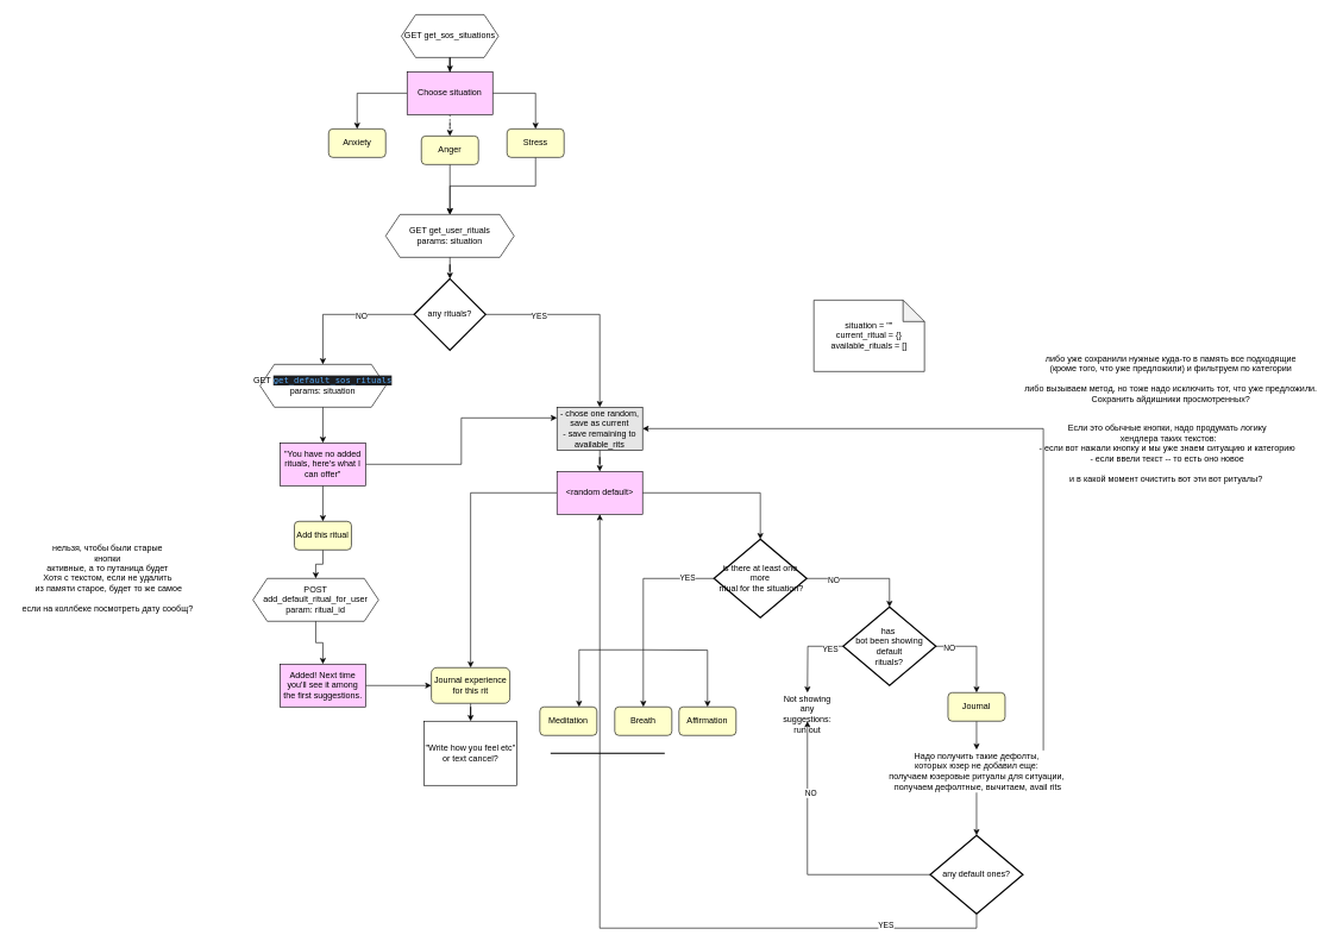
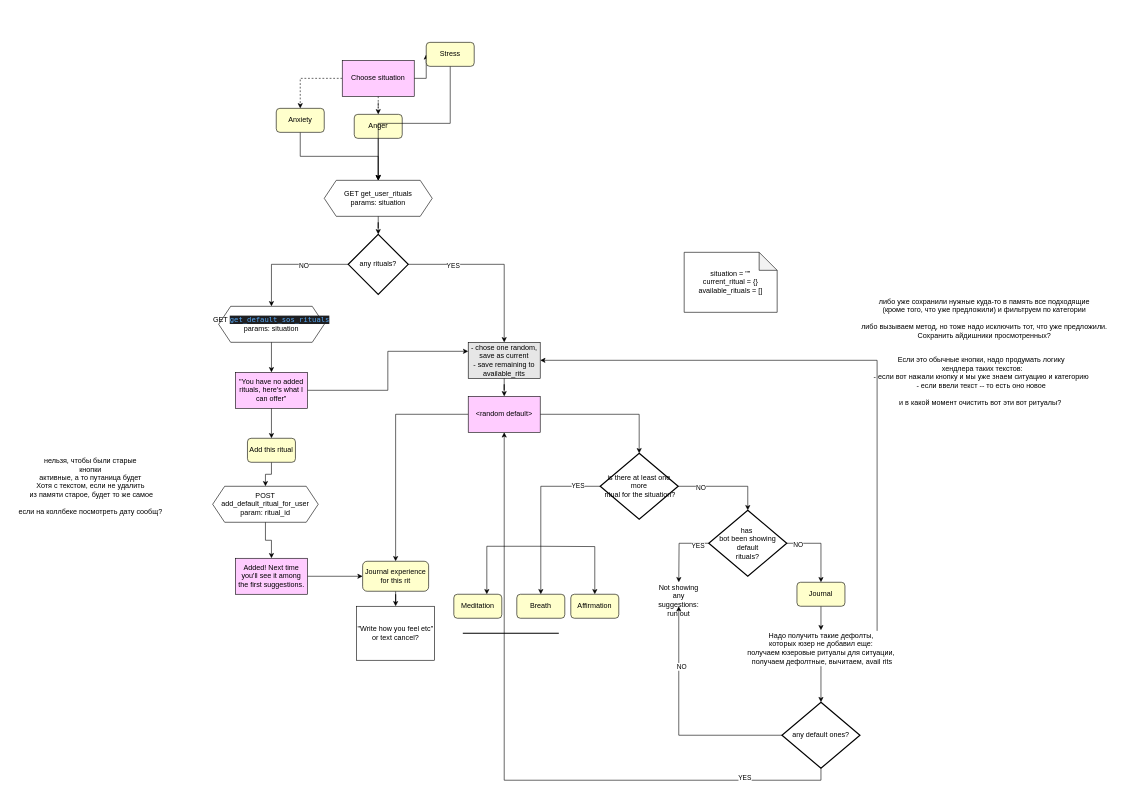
  <mxCell id="0" />
  <mxCell id="1" parent="0" />
  <mxCell id="2" style="edgeStyle=orthogonalEdgeStyle;rounded=0;orthogonalLoop=1;jettySize=auto;html=1;dashed=1;" edge="1" parent="1" source="5" target="9"><mxGeometry relative="1" as="geometry" /></mxCell>
  <mxCell id="3" style="edgeStyle=orthogonalEdgeStyle;rounded=0;orthogonalLoop=1;jettySize=auto;html=1;" edge="1" parent="1" source="5" target="11"><mxGeometry relative="1" as="geometry" /></mxCell>
- <mxCell id="4" style="edgeStyle=orthogonalEdgeStyle;rounded=0;orthogonalLoop=1;jettySize=auto;html=1;" edge="1" parent="1" source="5" target="7"><mxGeometry relative="1" as="geometry" /></mxCell>
+ <mxCell id="4" style="edgeStyle=orthogonalEdgeStyle;rounded=0;orthogonalLoop=1;jettySize=auto;html=1;dashed=1;" edge="1" parent="1" source="5" target="7"><mxGeometry relative="1" as="geometry" /></mxCell>
  <mxCell id="5" value="Choose situation" style="rounded=0;whiteSpace=wrap;html=1;fillColor=#FFCCFF;" vertex="1" parent="1"><mxGeometry x="570" y="100" width="120" height="60" as="geometry" /></mxCell>
+ <mxCell id="6" style="edgeStyle=orthogonalEdgeStyle;rounded=0;orthogonalLoop=1;jettySize=auto;html=1;" edge="1" parent="1" source="7" target="13"><mxGeometry relative="1" as="geometry" /></mxCell>
  <mxCell id="7" value="Anxiety" style="rounded=1;whiteSpace=wrap;html=1;fillColor=#FFFFCC;" vertex="1" parent="1"><mxGeometry x="460" y="180" width="80" height="40" as="geometry" /></mxCell>
  <mxCell id="8" style="edgeStyle=orthogonalEdgeStyle;rounded=0;orthogonalLoop=1;jettySize=auto;html=1;" edge="1" parent="1" source="9" target="13"><mxGeometry relative="1" as="geometry" /></mxCell>
  <mxCell id="9" value="Anger" style="rounded=1;whiteSpace=wrap;html=1;fillColor=#FFFFCC;" vertex="1" parent="1"><mxGeometry x="590" y="190" width="80" height="40" as="geometry" /></mxCell>
  <mxCell id="10" style="edgeStyle=orthogonalEdgeStyle;rounded=0;orthogonalLoop=1;jettySize=auto;html=1;" edge="1" parent="1" source="11" target="13"><mxGeometry relative="1" as="geometry" /></mxCell>
- <mxCell id="11" value="Stress" style="rounded=1;whiteSpace=wrap;html=1;fillColor=#FFFFCC;" vertex="1" parent="1"><mxGeometry x="710" y="180" width="80" height="40" as="geometry" /></mxCell>
+ <mxCell id="11" value="Stress" style="rounded=1;whiteSpace=wrap;html=1;fillColor=#FFFFCC;" vertex="1" parent="1"><mxGeometry x="710" y="70" width="80" height="40" as="geometry" /></mxCell>
  <mxCell id="12" style="edgeStyle=orthogonalEdgeStyle;rounded=0;orthogonalLoop=1;jettySize=auto;html=1;" edge="1" parent="1" source="13" target="20"><mxGeometry relative="1" as="geometry" /></mxCell>
  <mxCell id="13" value="GET get_user_rituals&lt;br&gt;params: situation" style="shape=hexagon;perimeter=hexagonPerimeter2;whiteSpace=wrap;html=1;fixedSize=1;fillColor=none;" vertex="1" parent="1"><mxGeometry x="540" y="300" width="180" height="60" as="geometry" /></mxCell>
- <mxCell id="14" style="edgeStyle=orthogonalEdgeStyle;rounded=0;orthogonalLoop=1;jettySize=auto;html=1;" edge="1" parent="1" source="15" target="5"><mxGeometry relative="1" as="geometry" /></mxCell>
- <mxCell id="15" value="GET get_sos_situations" style="shape=hexagon;perimeter=hexagonPerimeter2;whiteSpace=wrap;html=1;fixedSize=1;fillColor=none;" vertex="1" parent="1"><mxGeometry x="562" width="136" height="60" as="geometry" y="20" /></mxCell>
  <mxCell id="16" style="edgeStyle=orthogonalEdgeStyle;rounded=0;orthogonalLoop=1;jettySize=auto;html=1;" edge="1" parent="1" source="20" target="22"><mxGeometry relative="1" as="geometry" /></mxCell>
  <mxCell id="17" value="NO" style="edgeLabel;html=1;align=center;verticalAlign=middle;resizable=0;points=[];" vertex="1" connectable="0" parent="16"><mxGeometry x="-0.247" y="1" relative="1" as="geometry"><mxPoint as="offset" /></mxGeometry></mxCell>
  <mxCell id="18" style="edgeStyle=orthogonalEdgeStyle;rounded=0;orthogonalLoop=1;jettySize=auto;html=1;" edge="1" parent="1" source="20" target="65"><mxGeometry relative="1" as="geometry" /></mxCell>
  <mxCell id="19" value="YES" style="edgeLabel;html=1;align=center;verticalAlign=middle;resizable=0;points=[];" vertex="1" connectable="0" parent="18"><mxGeometry x="-0.487" y="-1" relative="1" as="geometry"><mxPoint as="offset" /></mxGeometry></mxCell>
  <mxCell id="20" value="any rituals?" style="strokeWidth=2;html=1;shape=mxgraph.flowchart.decision;whiteSpace=wrap;fillColor=none;" vertex="1" parent="1"><mxGeometry x="580" y="390" width="100" height="100" as="geometry" /></mxCell>
  <mxCell id="21" style="edgeStyle=orthogonalEdgeStyle;rounded=0;orthogonalLoop=1;jettySize=auto;html=1;" edge="1" parent="1" source="22" target="31"><mxGeometry relative="1" as="geometry" /></mxCell>
  <mxCell id="22" value="GET&amp;nbsp;&lt;span style=&quot;color: rgb(86 , 168 , 245) ; background-color: rgb(30 , 31 , 34) ; font-family: &amp;#34;jetbrains mono&amp;#34; , monospace&quot;&gt;get_default_sos_rituals&lt;/span&gt;&lt;br&gt;params: situation" style="shape=hexagon;perimeter=hexagonPerimeter2;whiteSpace=wrap;html=1;fixedSize=1;fillColor=none;" vertex="1" parent="1"><mxGeometry x="364" y="510" width="176" height="60" as="geometry" /></mxCell>
  <mxCell id="23" style="edgeStyle=orthogonalEdgeStyle;rounded=0;orthogonalLoop=1;jettySize=auto;html=1;" edge="1" parent="1" source="25" target="35"><mxGeometry relative="1" as="geometry" /></mxCell>
  <mxCell id="24" style="edgeStyle=orthogonalEdgeStyle;rounded=0;orthogonalLoop=1;jettySize=auto;html=1;" edge="1" parent="1" source="25" target="49"><mxGeometry relative="1" as="geometry" /></mxCell>
  <mxCell id="25" value="&amp;lt;random default&amp;gt;" style="rounded=0;whiteSpace=wrap;html=1;fillColor=#FFCCFF;" vertex="1" parent="1"><mxGeometry x="780" y="660" width="120" height="60" as="geometry" /></mxCell>
  <mxCell id="26" value="Meditation" style="rounded=1;whiteSpace=wrap;html=1;fillColor=#FFFFCC;" vertex="1" parent="1"><mxGeometry x="756" y="990" width="80" height="40" as="geometry" /></mxCell>
  <mxCell id="27" value="Breath" style="rounded=1;whiteSpace=wrap;html=1;fillColor=#FFFFCC;" vertex="1" parent="1"><mxGeometry x="861" y="990" width="80" height="40" as="geometry" /></mxCell>
  <mxCell id="28" value="Affirmation" style="rounded=1;whiteSpace=wrap;html=1;fillColor=#FFFFCC;" vertex="1" parent="1"><mxGeometry x="951" y="990" width="80" height="40" as="geometry" /></mxCell>
  <mxCell id="29" style="edgeStyle=orthogonalEdgeStyle;rounded=0;orthogonalLoop=1;jettySize=auto;html=1;entryX=0;entryY=0.25;entryDx=0;entryDy=0;" edge="1" parent="1" source="31" target="65"><mxGeometry relative="1" as="geometry" /></mxCell>
  <mxCell id="30" style="edgeStyle=orthogonalEdgeStyle;rounded=0;orthogonalLoop=1;jettySize=auto;html=1;" edge="1" parent="1" source="31" target="33"><mxGeometry relative="1" as="geometry" /></mxCell>
  <mxCell id="31" value="&quot;You have no added rituals, here's what I can offer&quot;" style="rounded=0;whiteSpace=wrap;html=1;fillColor=#FFCCFF;" vertex="1" parent="1"><mxGeometry x="392" y="620" width="120" height="60" as="geometry" /></mxCell>
  <mxCell id="32" style="edgeStyle=orthogonalEdgeStyle;rounded=0;orthogonalLoop=1;jettySize=auto;html=1;" edge="1" parent="1" source="33" target="37"><mxGeometry relative="1" as="geometry" /></mxCell>
  <mxCell id="33" value="Add this ritual" style="rounded=1;whiteSpace=wrap;html=1;fillColor=#FFFFCC;" vertex="1" parent="1"><mxGeometry x="412" y="730" width="80" height="40" as="geometry" /></mxCell>
  <mxCell id="34" style="edgeStyle=orthogonalEdgeStyle;rounded=0;orthogonalLoop=1;jettySize=auto;html=1;" edge="1" parent="1" source="35" target="38"><mxGeometry relative="1" as="geometry" /></mxCell>
  <mxCell id="35" value="Journal experience for this rit" style="rounded=1;whiteSpace=wrap;html=1;fillColor=#FFFFCC;" vertex="1" parent="1"><mxGeometry x="604" y="935" width="110" height="50" as="geometry" /></mxCell>
  <mxCell id="36" style="edgeStyle=orthogonalEdgeStyle;rounded=0;orthogonalLoop=1;jettySize=auto;html=1;" edge="1" parent="1" source="37" target="63"><mxGeometry relative="1" as="geometry" /></mxCell>
  <mxCell id="37" value="POST add_default_ritual_for_user&lt;br&gt;param: ritual_id" style="shape=hexagon;perimeter=hexagonPerimeter2;whiteSpace=wrap;html=1;fixedSize=1;fillColor=none;" vertex="1" parent="1"><mxGeometry x="354" y="810" width="176" height="60" as="geometry" /></mxCell>
  <mxCell id="38" value="&quot;Write how you feel etc&quot; or text cancel?" style="rounded=0;whiteSpace=wrap;html=1;fillColor=none;direction=south;" vertex="1" parent="1"><mxGeometry x="594" y="1010" width="130" height="90" as="geometry" /></mxCell>
  <mxCell id="39" value="либо уже сохранили нужные куда-то в память все подходящие &lt;br&gt;(кроме того, что уже предложили) и фильтруем по категории&lt;br&gt;&lt;br&gt;либо вызываем метод, но тоже надо исключить тот, что уже предложили. &lt;br&gt;Сохранить айдишники просмотренных?" style="text;html=1;align=center;verticalAlign=middle;resizable=0;points=[];autosize=1;" vertex="1" parent="1"><mxGeometry x="1420" y="490" width="440" height="80" as="geometry" /></mxCell>
  <mxCell id="40" value="нельзя, чтобы были старые&lt;br&gt;кнопки&lt;br&gt;&amp;nbsp;активные, а то путаница будет&amp;nbsp;&lt;br&gt;Хотя с текстом, если не удалить&lt;br&gt;&amp;nbsp;из памяти старое, будет то же самое&lt;br&gt;&lt;br&gt;если на коллбеке посмотреть дату сообщ?" style="text;html=1;align=center;verticalAlign=middle;resizable=0;points=[];autosize=1;" vertex="1" parent="1"><mxGeometry x="20" y="760" width="260" height="100" as="geometry" /></mxCell>
  <mxCell id="41" value="Если это обычные кнопки, надо продумать логику&lt;br&gt;&amp;nbsp;хендлера таких текстов:&lt;br&gt;- если вот нажали кнопку и мы уже знаем ситуацию и категорию&lt;br&gt;- если ввели текст -- то есть оно новое&lt;br&gt;&lt;br&gt;и в какой момент очистить вот эти вот ритуалы?&amp;nbsp;" style="text;html=1;align=center;verticalAlign=middle;resizable=0;points=[];autosize=1;" vertex="1" parent="1"><mxGeometry x="1440" y="590" width="390" height="90" as="geometry" /></mxCell>
  <mxCell id="42" value="situation = &quot;&quot;&lt;br&gt;current_ritual = {}&lt;br&gt;available_rituals = []" style="shape=note;whiteSpace=wrap;html=1;backgroundOutline=1;darkOpacity=0.05;fillColor=none;" vertex="1" parent="1"><mxGeometry x="1140" y="420" width="155" height="100" as="geometry" /></mxCell>
  <mxCell id="43" style="edgeStyle=orthogonalEdgeStyle;rounded=0;orthogonalLoop=1;jettySize=auto;html=1;" edge="1" parent="1" source="49" target="27"><mxGeometry relative="1" as="geometry" /></mxCell>
  <mxCell id="44" value="YES" style="edgeLabel;html=1;align=center;verticalAlign=middle;resizable=0;points=[];" vertex="1" connectable="0" parent="43"><mxGeometry x="-0.73" y="-1" relative="1" as="geometry"><mxPoint as="offset" /></mxGeometry></mxCell>
  <mxCell id="45" style="edgeStyle=orthogonalEdgeStyle;rounded=0;orthogonalLoop=1;jettySize=auto;html=1;" edge="1" parent="1" target="28"><mxGeometry relative="1" as="geometry"><mxPoint x="901" y="910" as="sourcePoint" /></mxGeometry></mxCell>
  <mxCell id="46" style="edgeStyle=orthogonalEdgeStyle;rounded=0;orthogonalLoop=1;jettySize=auto;html=1;" edge="1" parent="1" target="26"><mxGeometry relative="1" as="geometry"><mxPoint x="901" y="910" as="sourcePoint" /><Array as="points"><mxPoint x="811" y="910" /></Array></mxGeometry></mxCell>
  <mxCell id="47" style="edgeStyle=orthogonalEdgeStyle;rounded=0;orthogonalLoop=1;jettySize=auto;html=1;entryX=0.5;entryY=0;entryDx=0;entryDy=0;entryPerimeter=0;" edge="1" parent="1" source="49" target="54"><mxGeometry relative="1" as="geometry" /></mxCell>
  <mxCell id="48" value="NO" style="edgeLabel;html=1;align=center;verticalAlign=middle;resizable=0;points=[];" vertex="1" connectable="0" parent="47"><mxGeometry x="-0.528" y="-2" relative="1" as="geometry"><mxPoint as="offset" /></mxGeometry></mxCell>
  <mxCell id="49" value="is there at least one more&lt;br&gt;&amp;nbsp;ritual for the situation?" style="strokeWidth=2;html=1;shape=mxgraph.flowchart.decision;whiteSpace=wrap;fillColor=none;" vertex="1" parent="1"><mxGeometry x="1000" y="755" width="130" height="110" as="geometry" /></mxCell>
  <mxCell id="50" style="edgeStyle=orthogonalEdgeStyle;rounded=0;orthogonalLoop=1;jettySize=auto;html=1;" edge="1" parent="1" source="54" target="57"><mxGeometry relative="1" as="geometry" /></mxCell>
  <mxCell id="51" value="NO" style="edgeLabel;html=1;align=center;verticalAlign=middle;resizable=0;points=[];" vertex="1" connectable="0" parent="50"><mxGeometry x="-0.703" y="-2" relative="1" as="geometry"><mxPoint as="offset" /></mxGeometry></mxCell>
  <mxCell id="52" style="edgeStyle=orthogonalEdgeStyle;rounded=0;orthogonalLoop=1;jettySize=auto;html=1;" edge="1" parent="1" source="54"><mxGeometry relative="1" as="geometry"><mxPoint x="1131" y="970" as="targetPoint" /></mxGeometry></mxCell>
  <mxCell id="53" value="YES" style="edgeLabel;html=1;align=center;verticalAlign=middle;resizable=0;points=[];" vertex="1" connectable="0" parent="52"><mxGeometry x="-0.66" y="4" relative="1" as="geometry"><mxPoint as="offset" /></mxGeometry></mxCell>
  <mxCell id="54" value="has&amp;nbsp;&lt;br&gt;bot been showing default&lt;br&gt;rituals?" style="strokeWidth=2;html=1;shape=mxgraph.flowchart.decision;whiteSpace=wrap;fillColor=none;" vertex="1" parent="1"><mxGeometry x="1181" y="850" width="130" height="110" as="geometry" /></mxCell>
  <mxCell id="55" value="Not showing any suggestions: run out" style="text;html=1;strokeColor=none;fillColor=none;align=center;verticalAlign=middle;whiteSpace=wrap;rounded=0;" vertex="1" parent="1"><mxGeometry x="1111" y="990" width="40" height="20" as="geometry" /></mxCell>
  <mxCell id="56" style="edgeStyle=orthogonalEdgeStyle;rounded=0;orthogonalLoop=1;jettySize=auto;html=1;" edge="1" parent="1" source="57" target="60"><mxGeometry relative="1" as="geometry" /></mxCell>
  <mxCell id="57" value="Journal" style="rounded=1;whiteSpace=wrap;html=1;fillColor=#FFFFCC;" vertex="1" parent="1"><mxGeometry x="1328" y="970" width="80" height="40" as="geometry" /></mxCell>
  <mxCell id="58" style="edgeStyle=orthogonalEdgeStyle;rounded=0;orthogonalLoop=1;jettySize=auto;html=1;entryX=1;entryY=0.5;entryDx=0;entryDy=0;exitX=0.86;exitY=0.017;exitDx=0;exitDy=0;exitPerimeter=0;" edge="1" parent="1" source="60" target="65"><mxGeometry relative="1" as="geometry" /></mxCell>
  <mxCell id="59" style="edgeStyle=orthogonalEdgeStyle;rounded=0;orthogonalLoop=1;jettySize=auto;html=1;" edge="1" parent="1" source="60" target="70"><mxGeometry relative="1" as="geometry" /></mxCell>
  <mxCell id="60" value="Надо получить такие дефолты, &lt;br&gt;которых юзер не добавил еще:&lt;br&gt;получаем юзеровые ритуалы для ситуации,&lt;br&gt;&amp;nbsp;получаем дефолтные, вычитаем, avail rits" style="text;html=1;align=center;verticalAlign=middle;resizable=0;points=[];autosize=1;" vertex="1" parent="1"><mxGeometry x="1238" y="1050" width="260" height="60" as="geometry" /></mxCell>
  <mxCell id="61" value="" style="line;strokeWidth=2;html=1;fillColor=none;" vertex="1" parent="1"><mxGeometry x="771" y="1050" width="160" height="10" as="geometry" /></mxCell>
  <mxCell id="62" style="edgeStyle=orthogonalEdgeStyle;rounded=0;orthogonalLoop=1;jettySize=auto;html=1;" edge="1" parent="1" source="63" target="35"><mxGeometry relative="1" as="geometry" /></mxCell>
  <mxCell id="63" value="Added! Next time you'll see it among the first suggestions." style="rounded=0;whiteSpace=wrap;html=1;fillColor=#FFCCFF;" vertex="1" parent="1"><mxGeometry x="392" y="930" width="120" height="60" as="geometry" /></mxCell>
  <mxCell id="64" style="edgeStyle=orthogonalEdgeStyle;rounded=0;orthogonalLoop=1;jettySize=auto;html=1;" edge="1" parent="1" source="65" target="25"><mxGeometry relative="1" as="geometry" /></mxCell>
  <mxCell id="65" value="- chose one random, save as current&lt;br&gt;- save remaining to available_rits" style="rounded=0;whiteSpace=wrap;html=1;fillColor=#E6E6E6;" vertex="1" parent="1"><mxGeometry x="780" y="570" width="120" height="60" as="geometry" /></mxCell>
  <mxCell id="66" style="edgeStyle=orthogonalEdgeStyle;rounded=0;orthogonalLoop=1;jettySize=auto;html=1;exitX=0.5;exitY=1;exitDx=0;exitDy=0;exitPerimeter=0;" edge="1" parent="1" source="70" target="25"><mxGeometry relative="1" as="geometry" /></mxCell>
  <mxCell id="67" value="YES" style="edgeLabel;html=1;align=center;verticalAlign=middle;resizable=0;points=[];" vertex="1" connectable="0" parent="66"><mxGeometry x="-0.738" y="-5" relative="1" as="geometry"><mxPoint as="offset" /></mxGeometry></mxCell>
  <mxCell id="68" style="edgeStyle=orthogonalEdgeStyle;rounded=0;orthogonalLoop=1;jettySize=auto;html=1;entryX=0.5;entryY=1;entryDx=0;entryDy=0;" edge="1" parent="1" source="70" target="55"><mxGeometry relative="1" as="geometry" /></mxCell>
  <mxCell id="69" value="NO" style="edgeLabel;html=1;align=center;verticalAlign=middle;resizable=0;points=[];" vertex="1" connectable="0" parent="68"><mxGeometry x="0.485" y="-4" relative="1" as="geometry"><mxPoint as="offset" /></mxGeometry></mxCell>
  <mxCell id="70" value="any default ones?" style="strokeWidth=2;html=1;shape=mxgraph.flowchart.decision;whiteSpace=wrap;fillColor=none;" vertex="1" parent="1"><mxGeometry x="1303" y="1170" width="130" height="110" as="geometry" /></mxCell>
